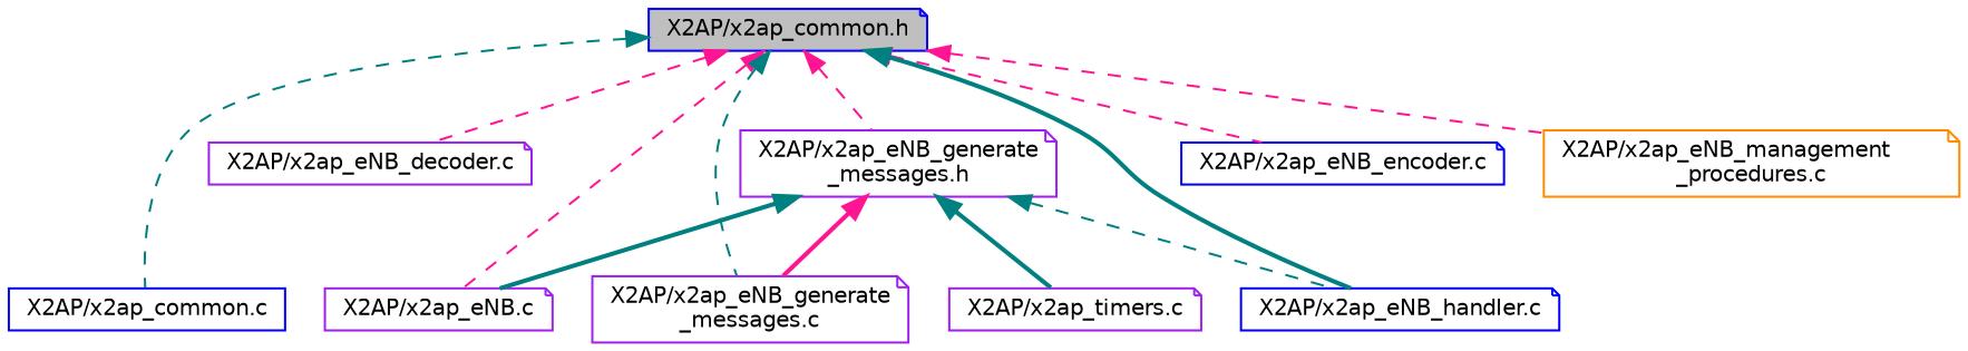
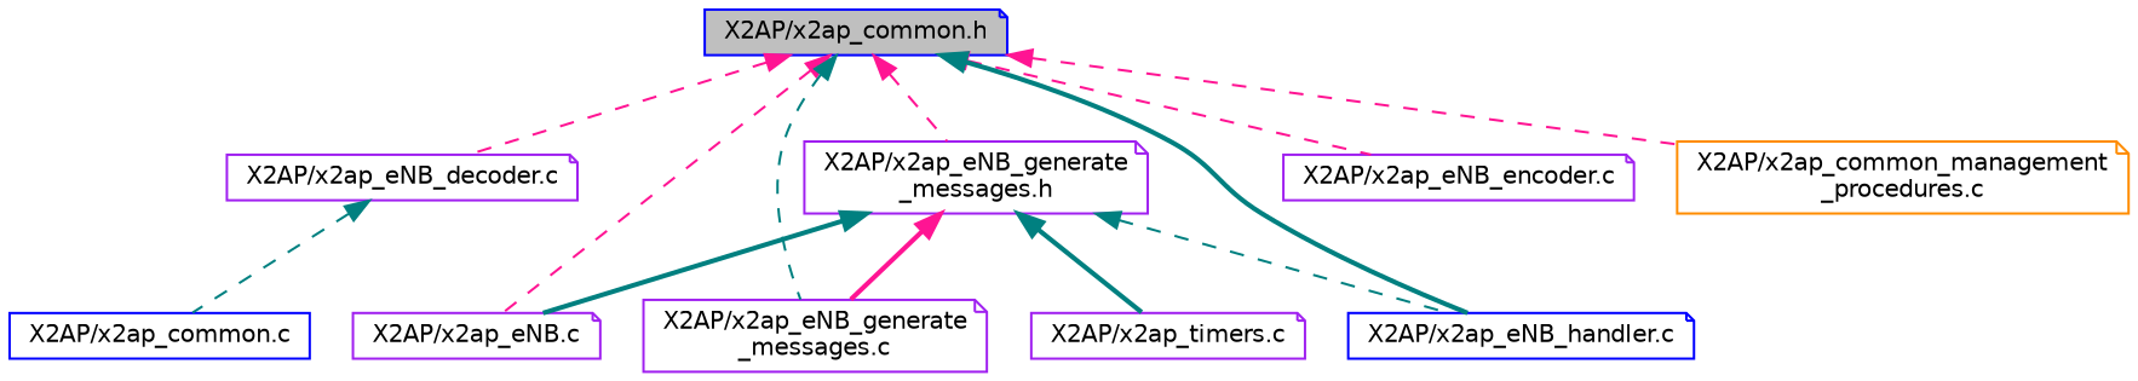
  digraph {
    node [color=purple fillcolor=white fontname=Helvetica fontsize=10 shape=note style=filled]
    edge [color=teal dir=back fontname=Helvetica fontsize=10 labelfontname=Helvetica labelfontsize=10 style=dashed]
    n1 [color=blue fillcolor=grey75 fontcolor=black height=0.2 label="X2AP/x2ap_common.h" width=0.4]
    n2 [color=blue height=0.2 label="X2AP/x2ap_common.c" shape=box width=0.4]
    n3 [height=0.2 label="X2AP/x2ap_eNB.c" width=0.4]
    n4 [height=0.2 label="X2AP/x2ap_eNB_decoder.c" width=0.4]
-   n5 [color=blue height=0.2 label="X2AP/x2ap_eNB_encoder.c" width=0.4]
+   n5 [height=0.2 label="X2AP/x2ap_eNB_encoder.c" width=0.4]
    n6 [height=0.2 label="X2AP/x2ap_eNB_generate\l_messages.c" width=0.4]
    n7 [height=0.2 label="X2AP/x2ap_eNB_generate\l_messages.h" width=0.4]
    n8 [color=blue height=0.2 label="X2AP/x2ap_eNB_handler.c" width=0.4]
-   n9 [color=darkorange height=0.2 label="X2AP/x2ap_eNB_management\l_procedures.c" width=0.4]
+   n9 [color=darkorange height=0.2 label="X2AP/x2ap_common_management\l_procedures.c" width=0.4]
    n10 [height=0.2 label="X2AP/x2ap_timers.c" width=0.4]
-   n1 -> n2
+   n4 -> n2
    n1 -> n3 [color=deeppink]
    n1 -> n4 [color=deeppink]
    n1 -> n5 [color=deeppink]
    n1 -> n6
    n1 -> n7 [color=deeppink]
    n1 -> n8 [style=bold]
    n1 -> n9 [color=deeppink]
    n7 -> n3 [style=bold]
    n7 -> n6 [color=deeppink style=bold]
    n7 -> n8
    n7 -> n10 [style=bold]
  }
